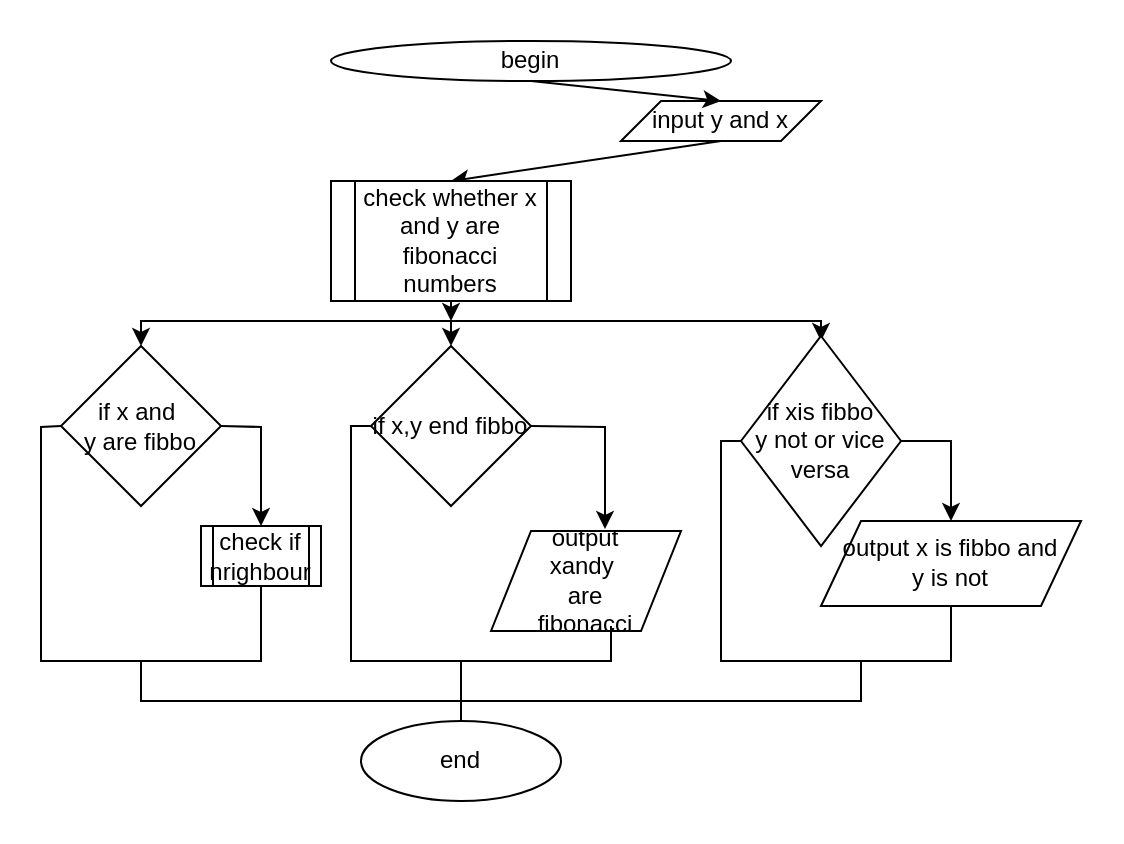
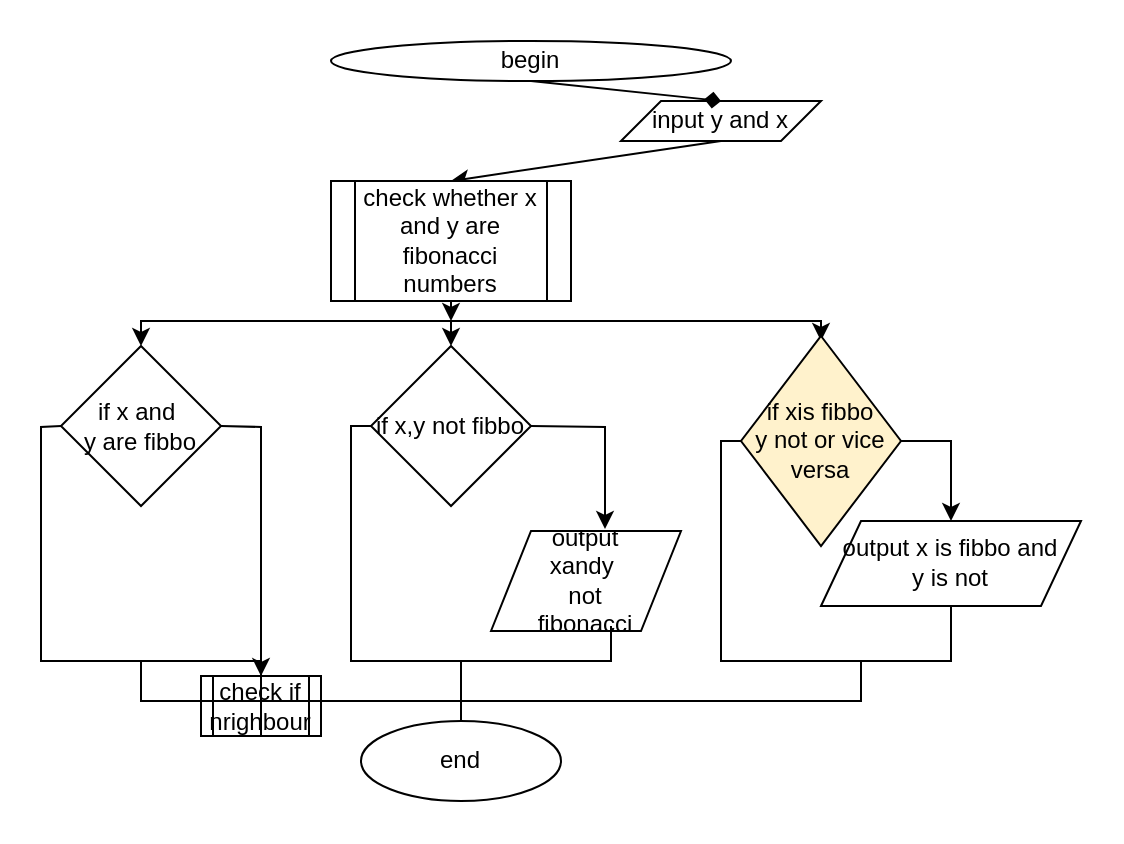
  <mxCell id="0" />
  <mxCell id="1" parent="0" />
  <mxCell id="2" value="begin" style="ellipse;whiteSpace=wrap;html=1;" vertex="1" parent="1"><mxGeometry x="165" y="20" width="200" height="20" as="geometry" /></mxCell>
  <mxCell id="3" value="input y and x" style="shape=parallelogram;perimeter=parallelogramPerimeter;whiteSpace=wrap;html=1;fixedSize=1;" vertex="1" parent="1"><mxGeometry x="310" y="50" width="100" height="20" as="geometry" /></mxCell>
- <mxCell id="4" value="" style="endArrow=classic;html=1;rounded=0;exitX=0.5;exitY=1;exitDx=0;exitDy=0;entryX=0.5;entryY=0;entryDx=0;entryDy=0;" edge="1" parent="1" source="2" target="3"><mxGeometry width="50" height="50" relative="1" as="geometry"><mxPoint x="65" y="200" as="sourcePoint" /><mxPoint x="225" y="50" as="targetPoint" /></mxGeometry></mxCell>
+ <mxCell id="4" value="" style="endArrow=diamond;html=1;rounded=0;exitX=0.5;exitY=1;exitDx=0;exitDy=0;entryX=0.5;entryY=0;entryDx=0;entryDy=0;" edge="1" parent="1" source="2" target="3"><mxGeometry width="50" height="50" relative="1" as="geometry"><mxPoint x="65" y="200" as="sourcePoint" /><mxPoint x="225" y="50" as="targetPoint" /></mxGeometry></mxCell>
  <mxCell id="5" value="" style="endArrow=classic;html=1;rounded=0;entryX=0.5;entryY=0;entryDx=0;entryDy=0;" edge="1" parent="1" target="9"><mxGeometry width="50" height="50" relative="1" as="geometry"><mxPoint x="225" y="160" as="sourcePoint" /><mxPoint x="295" y="180" as="targetPoint" /></mxGeometry></mxCell>
  <mxCell id="6" value="" style="endArrow=classic;startArrow=classic;html=1;rounded=0;entryX=0.5;entryY=0;entryDx=0;entryDy=0;exitX=0.5;exitY=0;exitDx=0;exitDy=0;" edge="1" parent="1" source="12"><mxGeometry width="50" height="50" relative="1" as="geometry"><mxPoint x="20" y="180" as="sourcePoint" /><mxPoint x="410" y="170" as="targetPoint" /><Array as="points"><mxPoint x="70" y="160" /><mxPoint x="290" y="160" /><mxPoint x="410" y="160" /></Array></mxGeometry></mxCell>
  <mxCell id="7" value="" style="endArrow=classic;html=1;rounded=0;exitX=1;exitY=0.5;exitDx=0;exitDy=0;entryX=0.5;entryY=0;entryDx=0;entryDy=0;" edge="1" parent="1" source="12" target="8"><mxGeometry width="50" height="50" relative="1" as="geometry"><mxPoint x="40" y="280" as="sourcePoint" /><mxPoint x="80" y="260" as="targetPoint" /><Array as="points"><mxPoint x="110" y="213" /><mxPoint x="130" y="213" /></Array></mxGeometry></mxCell>
- <mxCell id="8" value="check if nrighbour" style="shape=process;whiteSpace=wrap;html=1;backgroundOutline=1;" vertex="1" parent="1"><mxGeometry x="100" y="262.5" width="60" height="30" as="geometry" /></mxCell>
- <mxCell id="9" value="if x,y end fibbo" style="rhombus;whiteSpace=wrap;html=1;" vertex="1" parent="1"><mxGeometry x="185" y="172.5" width="80" height="80" as="geometry" /></mxCell>
+ <mxCell id="8" value="check if nrighbour" style="shape=process;whiteSpace=wrap;html=1;backgroundOutline=1;" vertex="1" parent="1"><mxGeometry x="100" y="337.5" width="60" height="30" as="geometry" /></mxCell>
+ <mxCell id="9" value="if x,y not fibbo" style="rhombus;whiteSpace=wrap;html=1;" vertex="1" parent="1"><mxGeometry x="185" y="172.5" width="80" height="80" as="geometry" /></mxCell>
  <mxCell id="10" value="" style="endArrow=classic;html=1;rounded=0;entryX=0.5;entryY=0;entryDx=0;entryDy=0;" edge="1" parent="1" target="9"><mxGeometry width="50" height="50" relative="1" as="geometry"><mxPoint x="225" y="172.5" as="sourcePoint" /><mxPoint x="135" y="192.5" as="targetPoint" /></mxGeometry></mxCell>
- <mxCell id="11" value="if xis fibbo&lt;br&gt;y not or vice versa" style="rhombus;whiteSpace=wrap;html=1;" vertex="1" parent="1"><mxGeometry x="370" y="167.5" width="80" height="105" as="geometry" /></mxCell>
+ <mxCell id="11" value="if xis fibbo&lt;br&gt;y not or vice versa" style="rhombus;whiteSpace=wrap;html=1;fillColor=#fff2cc;" vertex="1" parent="1"><mxGeometry x="370" y="167.5" width="80" height="105" as="geometry" /></mxCell>
  <mxCell id="12" value="if x and&amp;nbsp;&lt;br&gt;y are fibbo" style="rhombus;whiteSpace=wrap;html=1;" vertex="1" parent="1"><mxGeometry x="30" y="172.5" width="80" height="80" as="geometry" /></mxCell>
  <mxCell id="13" style="edgeStyle=orthogonalEdgeStyle;rounded=0;orthogonalLoop=1;jettySize=auto;html=1;exitX=0.5;exitY=1;exitDx=0;exitDy=0;" edge="1" parent="1" source="8" target="8"><mxGeometry relative="1" as="geometry" /></mxCell>
  <mxCell id="14" value="" style="endArrow=classic;html=1;rounded=0;exitX=1;exitY=0.5;exitDx=0;exitDy=0;entryX=0.6;entryY=-0.02;entryDx=0;entryDy=0;entryPerimeter=0;" edge="1" parent="1" source="9" target="15"><mxGeometry width="50" height="50" relative="1" as="geometry"><mxPoint x="45" y="382.5" as="sourcePoint" /><mxPoint x="195" y="282.5" as="targetPoint" /><Array as="points"><mxPoint x="302" y="213" /></Array></mxGeometry></mxCell>
- <mxCell id="15" value="output&lt;br&gt;xandy&amp;nbsp;&lt;br&gt;are&lt;br&gt;fibonacci" style="shape=parallelogram;perimeter=parallelogramPerimeter;whiteSpace=wrap;html=1;fixedSize=1;" vertex="1" parent="1"><mxGeometry x="245" y="265" width="95" height="50" as="geometry" /></mxCell>
+ <mxCell id="15" value="output&lt;br&gt;xandy&amp;nbsp;&lt;br&gt;not&lt;br&gt;fibonacci" style="shape=parallelogram;perimeter=parallelogramPerimeter;whiteSpace=wrap;html=1;fixedSize=1;" vertex="1" parent="1"><mxGeometry x="245" y="265" width="95" height="50" as="geometry" /></mxCell>
  <mxCell id="16" value="output x is fibbo and&lt;br&gt;y is not" style="shape=parallelogram;perimeter=parallelogramPerimeter;whiteSpace=wrap;html=1;fixedSize=1;" vertex="1" parent="1"><mxGeometry x="410" y="260" width="130" height="42.5" as="geometry" /></mxCell>
  <mxCell id="17" value="" style="endArrow=classic;html=1;rounded=0;exitX=1;exitY=0.5;exitDx=0;exitDy=0;entryX=0.5;entryY=0;entryDx=0;entryDy=0;" edge="1" parent="1" source="11" target="16"><mxGeometry width="50" height="50" relative="1" as="geometry"><mxPoint x="490" y="200" as="sourcePoint" /><mxPoint x="540" y="150" as="targetPoint" /><Array as="points"><mxPoint x="475" y="220" /></Array></mxGeometry></mxCell>
  <mxCell id="18" value="" style="endArrow=none;html=1;rounded=0;exitX=0;exitY=0.5;exitDx=0;exitDy=0;entryX=0.5;entryY=1;entryDx=0;entryDy=0;" edge="1" parent="1" source="12" target="8"><mxGeometry width="50" height="50" relative="1" as="geometry"><mxPoint x="40" y="430" as="sourcePoint" /><mxPoint x="90" y="380" as="targetPoint" /><Array as="points"><mxPoint x="20" y="213" /><mxPoint x="20" y="330" /><mxPoint x="130" y="330" /></Array></mxGeometry></mxCell>
  <mxCell id="19" value="" style="endArrow=none;html=1;rounded=0;exitX=0;exitY=0.5;exitDx=0;exitDy=0;" edge="1" parent="1" source="9"><mxGeometry width="50" height="50" relative="1" as="geometry"><mxPoint x="195" y="462.5" as="sourcePoint" /><mxPoint x="305" y="312.5" as="targetPoint" /><Array as="points"><mxPoint x="175" y="212.5" /><mxPoint x="175" y="330" /><mxPoint x="305" y="330" /></Array></mxGeometry></mxCell>
  <mxCell id="20" value="" style="endArrow=none;html=1;rounded=0;entryX=0;entryY=0.5;entryDx=0;entryDy=0;exitX=0.5;exitY=1;exitDx=0;exitDy=0;" edge="1" parent="1" source="16" target="11"><mxGeometry width="50" height="50" relative="1" as="geometry"><mxPoint x="340" y="440" as="sourcePoint" /><mxPoint x="390" y="390" as="targetPoint" /><Array as="points"><mxPoint x="475" y="330" /><mxPoint x="360" y="330" /><mxPoint x="360" y="220" /></Array></mxGeometry></mxCell>
  <mxCell id="21" value="" style="endArrow=none;html=1;rounded=0;" edge="1" parent="1"><mxGeometry width="50" height="50" relative="1" as="geometry"><mxPoint x="70" y="330" as="sourcePoint" /><mxPoint x="430" y="330" as="targetPoint" /><Array as="points"><mxPoint x="70" y="350" /><mxPoint x="430" y="350" /></Array></mxGeometry></mxCell>
  <mxCell id="22" value="" style="endArrow=none;html=1;rounded=0;" edge="1" parent="1"><mxGeometry width="50" height="50" relative="1" as="geometry"><mxPoint x="230" y="330" as="sourcePoint" /><mxPoint x="230" y="350" as="targetPoint" /></mxGeometry></mxCell>
  <mxCell id="23" value="" style="endArrow=classic;html=1;rounded=0;" edge="1" parent="1"><mxGeometry width="50" height="50" relative="1" as="geometry"><mxPoint x="230" y="350" as="sourcePoint" /><mxPoint x="230" y="370" as="targetPoint" /></mxGeometry></mxCell>
  <mxCell id="24" value="end" style="ellipse;whiteSpace=wrap;html=1;" vertex="1" parent="1"><mxGeometry x="180" y="360" width="100" height="40" as="geometry" /></mxCell>
  <mxCell id="25" value="" style="endArrow=classic;html=1;rounded=0;exitX=0.5;exitY=1;exitDx=0;exitDy=0;entryX=0.5;entryY=0;entryDx=0;entryDy=0;" edge="1" parent="1" source="3" target="26"><mxGeometry width="50" height="50" relative="1" as="geometry"><mxPoint x="130" y="150" as="sourcePoint" /><mxPoint x="100" y="50" as="targetPoint" /></mxGeometry></mxCell>
  <mxCell id="26" value="check whether x and y are fibonacci numbers" style="shape=process;whiteSpace=wrap;html=1;backgroundOutline=1;" vertex="1" parent="1"><mxGeometry x="165" y="90" width="120" height="60" as="geometry" /></mxCell>
  <mxCell id="27" value="" style="endArrow=classic;html=1;rounded=0;exitX=0.5;exitY=1;exitDx=0;exitDy=0;" edge="1" parent="1" source="26"><mxGeometry width="50" height="50" relative="1" as="geometry"><mxPoint x="40" y="130" as="sourcePoint" /><mxPoint x="225" y="160" as="targetPoint" /></mxGeometry></mxCell>
